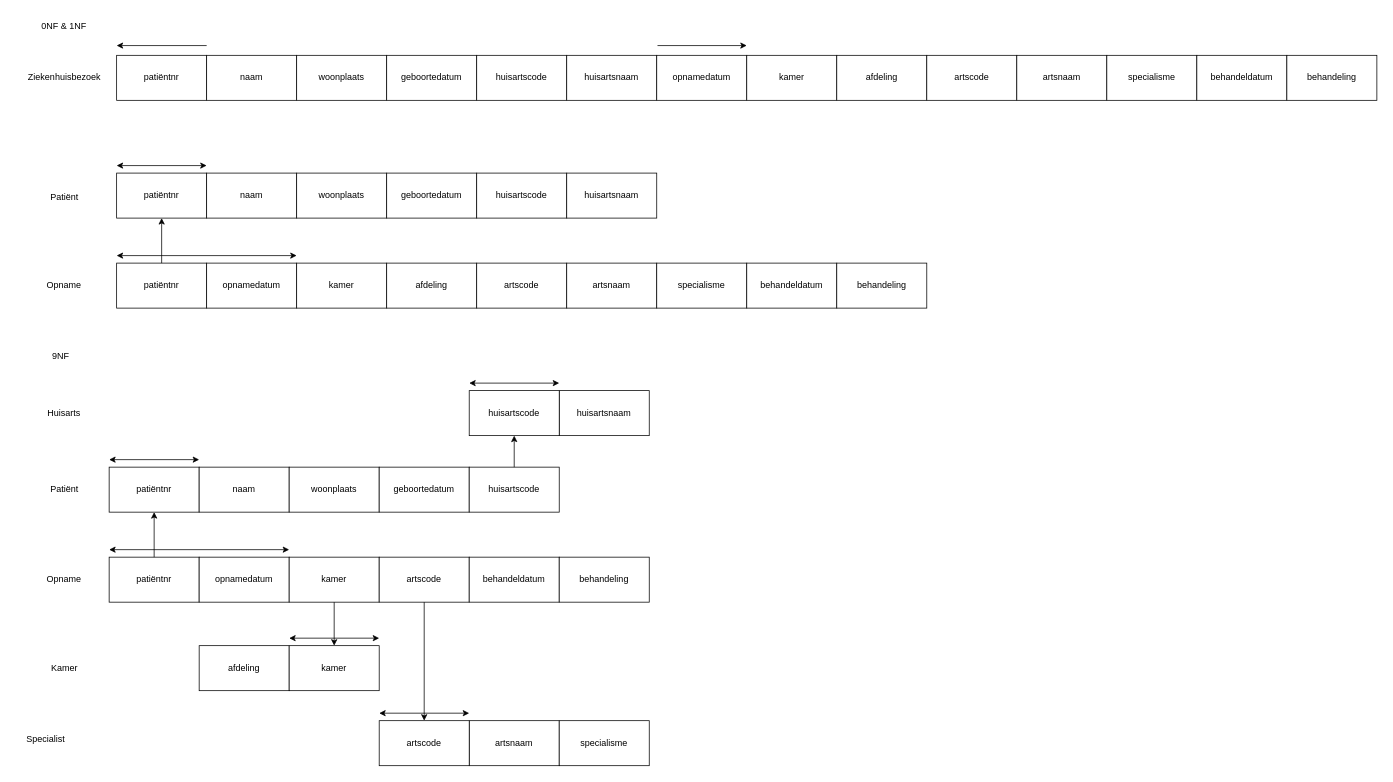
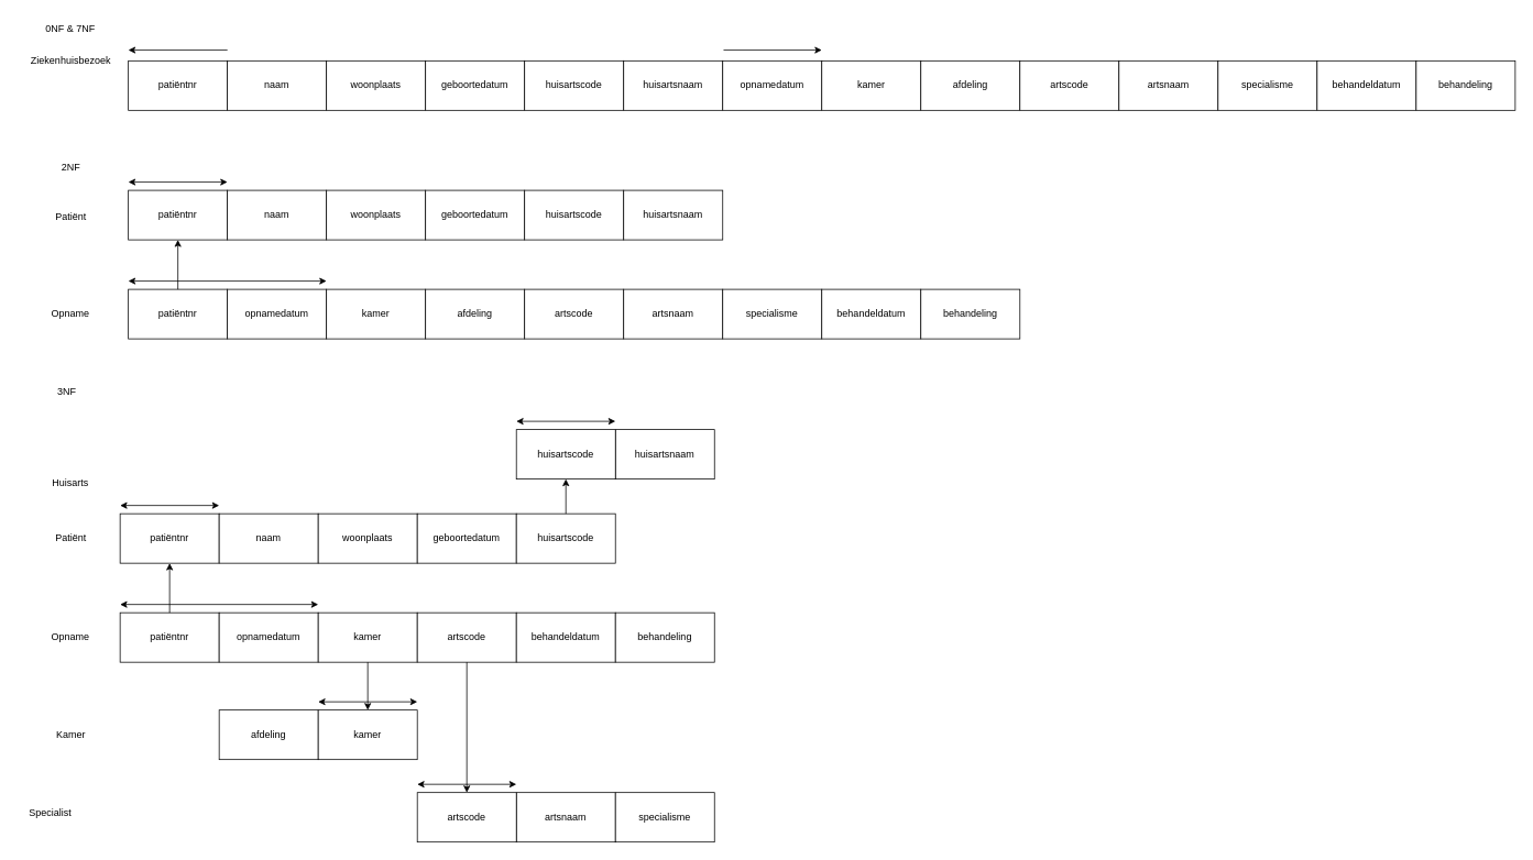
  <mxCell id="0" />
  <mxCell id="1" parent="0" />
- <mxCell id="2" value="&lt;div&gt;0NF &amp;amp; 1NF&lt;/div&gt;" style="text;html=1;align=center;verticalAlign=middle;whiteSpace=wrap;rounded=0;" vertex="1" parent="1"><mxGeometry x="20" y="20" width="130" height="30" as="geometry" /></mxCell>
+ <mxCell id="2" value="&lt;div&gt;0NF &amp;amp; 7NF&lt;/div&gt;" style="text;html=1;align=center;verticalAlign=middle;whiteSpace=wrap;rounded=0;" vertex="1" parent="1"><mxGeometry x="20" y="20" width="130" height="30" as="geometry" /></mxCell>
  <mxCell id="3" value="patiëntnr" style="rounded=0;whiteSpace=wrap;html=1;" vertex="1" parent="1"><mxGeometry x="155" y="73" width="120" height="60" as="geometry" /></mxCell>
- <mxCell id="4" value="&lt;div&gt;Ziekenhuisbezoek&lt;/div&gt;" style="text;html=1;align=center;verticalAlign=middle;resizable=0;points=[];autosize=1;strokeColor=none;fillColor=none;" vertex="1" parent="1"><mxGeometry x="25" y="88" width="120" height="30" as="geometry" /></mxCell>
+ <mxCell id="4" value="&lt;div&gt;Ziekenhuisbezoek&lt;/div&gt;" style="text;html=1;align=center;verticalAlign=middle;resizable=0;points=[];autosize=1;strokeColor=none;fillColor=none;" vertex="1" parent="1"><mxGeometry x="25" y="58" width="120" height="30" as="geometry" /></mxCell>
  <mxCell id="5" value="naam" style="rounded=0;whiteSpace=wrap;html=1;" vertex="1" parent="1"><mxGeometry x="275" y="73" width="120" height="60" as="geometry" /></mxCell>
  <mxCell id="6" value="woonplaats" style="rounded=0;whiteSpace=wrap;html=1;" vertex="1" parent="1"><mxGeometry x="395" y="73" width="120" height="60" as="geometry" /></mxCell>
  <mxCell id="7" value="geboortedatum" style="rounded=0;whiteSpace=wrap;html=1;" vertex="1" parent="1"><mxGeometry x="515" y="73" width="120" height="60" as="geometry" /></mxCell>
  <mxCell id="8" value="huisartscode" style="rounded=0;whiteSpace=wrap;html=1;" vertex="1" parent="1"><mxGeometry x="635" y="73" width="120" height="60" as="geometry" /></mxCell>
  <mxCell id="9" value="huisartsnaam" style="whiteSpace=wrap;html=1;" vertex="1" parent="1"><mxGeometry x="755" y="73" width="120" height="60" as="geometry" /></mxCell>
  <mxCell id="10" value="opnamedatum" style="whiteSpace=wrap;html=1;" vertex="1" parent="1"><mxGeometry x="875" y="73" width="120" height="60" as="geometry" /></mxCell>
  <mxCell id="11" value="kamer" style="whiteSpace=wrap;html=1;" vertex="1" parent="1"><mxGeometry x="995" y="73" width="120" height="60" as="geometry" /></mxCell>
  <mxCell id="12" value="afdeling" style="whiteSpace=wrap;html=1;" vertex="1" parent="1"><mxGeometry x="1115" y="73" width="120" height="60" as="geometry" /></mxCell>
  <mxCell id="13" value="artscode" style="whiteSpace=wrap;html=1;" vertex="1" parent="1"><mxGeometry x="1235" y="73" width="120" height="60" as="geometry" /></mxCell>
  <mxCell id="14" value="artsnaam" style="whiteSpace=wrap;html=1;" vertex="1" parent="1"><mxGeometry x="1355" y="73" width="120" height="60" as="geometry" /></mxCell>
  <mxCell id="15" value="specialisme" style="whiteSpace=wrap;html=1;" vertex="1" parent="1"><mxGeometry x="1475" y="73" width="120" height="60" as="geometry" /></mxCell>
  <mxCell id="16" value="behandeldatum" style="whiteSpace=wrap;html=1;" vertex="1" parent="1"><mxGeometry x="1595" y="73" width="120" height="60" as="geometry" /></mxCell>
  <mxCell id="17" value="behandeling" style="whiteSpace=wrap;html=1;" vertex="1" parent="1"><mxGeometry x="1715" y="73" width="120" height="60" as="geometry" /></mxCell>
  <mxCell id="18" value="" style="endArrow=classic;html=1;rounded=0;" edge="1" parent="1"><mxGeometry width="50" height="50" relative="1" as="geometry"><mxPoint x="275" y="60" as="sourcePoint" /><mxPoint x="155" y="60" as="targetPoint" /></mxGeometry></mxCell>
  <mxCell id="19" value="" style="endArrow=classic;html=1;rounded=0;" edge="1" parent="1"><mxGeometry width="50" height="50" relative="1" as="geometry"><mxPoint x="876" y="60" as="sourcePoint" /><mxPoint x="995" y="60" as="targetPoint" /></mxGeometry></mxCell>
  <mxCell id="20" value="patiëntnr" style="rounded=0;whiteSpace=wrap;html=1;" vertex="1" parent="1"><mxGeometry x="155" y="230" width="120" height="60" as="geometry" /></mxCell>
  <mxCell id="21" value="naam" style="rounded=0;whiteSpace=wrap;html=1;" vertex="1" parent="1"><mxGeometry x="275" y="230" width="120" height="60" as="geometry" /></mxCell>
  <mxCell id="22" value="woonplaats" style="rounded=0;whiteSpace=wrap;html=1;" vertex="1" parent="1"><mxGeometry x="395" y="230" width="120" height="60" as="geometry" /></mxCell>
  <mxCell id="23" value="geboortedatum" style="rounded=0;whiteSpace=wrap;html=1;" vertex="1" parent="1"><mxGeometry x="515" y="230" width="120" height="60" as="geometry" /></mxCell>
  <mxCell id="24" value="huisartscode" style="rounded=0;whiteSpace=wrap;html=1;" vertex="1" parent="1"><mxGeometry x="635" y="230" width="120" height="60" as="geometry" /></mxCell>
  <mxCell id="25" value="huisartsnaam" style="whiteSpace=wrap;html=1;" vertex="1" parent="1"><mxGeometry x="755" y="230" width="120" height="60" as="geometry" /></mxCell>
+ <mxCell id="26" value="&lt;div&gt;2NF&lt;/div&gt;" style="text;html=1;align=center;verticalAlign=middle;resizable=0;points=[];autosize=1;strokeColor=none;fillColor=none;" vertex="1" parent="1"><mxGeometry x="60" y="188" width="50" height="30" as="geometry" /></mxCell>
  <mxCell id="27" value="Patiënt" style="text;html=1;align=center;verticalAlign=middle;resizable=0;points=[];autosize=1;strokeColor=none;fillColor=none;" vertex="1" parent="1"><mxGeometry x="55" y="248" width="60" height="30" as="geometry" /></mxCell>
  <mxCell id="28" value="patiëntnr" style="rounded=0;whiteSpace=wrap;html=1;" vertex="1" parent="1"><mxGeometry x="155" y="350" width="120" height="60" as="geometry" /></mxCell>
  <mxCell id="29" value="opnamedatum" style="whiteSpace=wrap;html=1;" vertex="1" parent="1"><mxGeometry x="275" y="350" width="120" height="60" as="geometry" /></mxCell>
  <mxCell id="30" value="kamer" style="whiteSpace=wrap;html=1;" vertex="1" parent="1"><mxGeometry x="395" y="350" width="120" height="60" as="geometry" /></mxCell>
  <mxCell id="31" value="afdeling" style="whiteSpace=wrap;html=1;" vertex="1" parent="1"><mxGeometry x="515" y="350" width="120" height="60" as="geometry" /></mxCell>
  <mxCell id="32" value="artscode" style="whiteSpace=wrap;html=1;" vertex="1" parent="1"><mxGeometry x="635" y="350" width="120" height="60" as="geometry" /></mxCell>
  <mxCell id="33" value="artsnaam" style="whiteSpace=wrap;html=1;" vertex="1" parent="1"><mxGeometry x="755" y="350" width="120" height="60" as="geometry" /></mxCell>
  <mxCell id="34" value="specialisme" style="whiteSpace=wrap;html=1;" vertex="1" parent="1"><mxGeometry x="875" y="350" width="120" height="60" as="geometry" /></mxCell>
  <mxCell id="35" value="behandeldatum" style="whiteSpace=wrap;html=1;" vertex="1" parent="1"><mxGeometry x="995" y="350" width="120" height="60" as="geometry" /></mxCell>
  <mxCell id="36" value="behandeling" style="whiteSpace=wrap;html=1;" vertex="1" parent="1"><mxGeometry x="1115" y="350" width="120" height="60" as="geometry" /></mxCell>
  <mxCell id="37" value="" style="endArrow=classic;startArrow=classic;html=1;rounded=0;" edge="1" parent="1"><mxGeometry width="50" height="50" relative="1" as="geometry"><mxPoint x="155" y="220" as="sourcePoint" /><mxPoint x="275" y="220" as="targetPoint" /></mxGeometry></mxCell>
  <mxCell id="38" value="" style="endArrow=classic;startArrow=classic;html=1;rounded=0;" edge="1" parent="1"><mxGeometry width="50" height="50" relative="1" as="geometry"><mxPoint x="155" y="340" as="sourcePoint" /><mxPoint x="395" y="340" as="targetPoint" /></mxGeometry></mxCell>
  <mxCell id="39" value="" style="endArrow=classic;html=1;rounded=0;exitX=0.5;exitY=0;exitDx=0;exitDy=0;entryX=0.5;entryY=1;entryDx=0;entryDy=0;" edge="1" parent="1" source="28" target="20"><mxGeometry width="50" height="50" relative="1" as="geometry"><mxPoint x="495" y="300" as="sourcePoint" /><mxPoint x="545" y="250" as="targetPoint" /></mxGeometry></mxCell>
  <mxCell id="40" value="Opname" style="text;html=1;align=center;verticalAlign=middle;whiteSpace=wrap;rounded=0;" vertex="1" parent="1"><mxGeometry x="55" y="365" width="60" height="30" as="geometry" /></mxCell>
  <mxCell id="41" value="patiëntnr" style="rounded=0;whiteSpace=wrap;html=1;" vertex="1" parent="1"><mxGeometry x="145" y="622" width="120" height="60" as="geometry" /></mxCell>
  <mxCell id="42" value="naam" style="rounded=0;whiteSpace=wrap;html=1;" vertex="1" parent="1"><mxGeometry x="265" y="622" width="120" height="60" as="geometry" /></mxCell>
  <mxCell id="43" value="woonplaats" style="rounded=0;whiteSpace=wrap;html=1;" vertex="1" parent="1"><mxGeometry x="385" y="622" width="120" height="60" as="geometry" /></mxCell>
  <mxCell id="44" value="geboortedatum" style="rounded=0;whiteSpace=wrap;html=1;" vertex="1" parent="1"><mxGeometry x="505" y="622" width="120" height="60" as="geometry" /></mxCell>
  <mxCell id="45" value="huisartscode" style="rounded=0;whiteSpace=wrap;html=1;" vertex="1" parent="1"><mxGeometry x="625" y="622" width="120" height="60" as="geometry" /></mxCell>
  <mxCell id="46" value="huisartsnaam" style="whiteSpace=wrap;html=1;" vertex="1" parent="1"><mxGeometry x="745" y="520" width="120" height="60" as="geometry" /></mxCell>
- <mxCell id="47" value="&lt;div&gt;9NF&lt;/div&gt;" style="text;html=1;align=center;verticalAlign=middle;resizable=0;points=[];autosize=1;strokeColor=none;fillColor=none;" vertex="1" parent="1"><mxGeometry x="55" y="460" width="50" height="30" as="geometry" /></mxCell>
+ <mxCell id="47" value="&lt;div&gt;3NF&lt;/div&gt;" style="text;html=1;align=center;verticalAlign=middle;resizable=0;points=[];autosize=1;strokeColor=none;fillColor=none;" vertex="1" parent="1"><mxGeometry x="55" y="460" width="50" height="30" as="geometry" /></mxCell>
  <mxCell id="48" value="Patiënt" style="text;html=1;align=center;verticalAlign=middle;resizable=0;points=[];autosize=1;strokeColor=none;fillColor=none;" vertex="1" parent="1"><mxGeometry x="55" y="637" width="60" height="30" as="geometry" /></mxCell>
  <mxCell id="49" value="patiëntnr" style="rounded=0;whiteSpace=wrap;html=1;" vertex="1" parent="1"><mxGeometry x="145" y="742" width="120" height="60" as="geometry" /></mxCell>
  <mxCell id="50" value="opnamedatum" style="whiteSpace=wrap;html=1;" vertex="1" parent="1"><mxGeometry x="265" y="742" width="120" height="60" as="geometry" /></mxCell>
  <mxCell id="51" value="kamer" style="whiteSpace=wrap;html=1;" vertex="1" parent="1"><mxGeometry x="385" y="742" width="120" height="60" as="geometry" /></mxCell>
  <mxCell id="52" value="afdeling" style="whiteSpace=wrap;html=1;" vertex="1" parent="1"><mxGeometry x="265" y="860" width="120" height="60" as="geometry" /></mxCell>
  <mxCell id="53" value="artscode" style="whiteSpace=wrap;html=1;" vertex="1" parent="1"><mxGeometry x="505" y="742" width="120" height="60" as="geometry" /></mxCell>
  <mxCell id="54" value="artsnaam" style="whiteSpace=wrap;html=1;" vertex="1" parent="1"><mxGeometry x="625" y="960" width="120" height="60" as="geometry" /></mxCell>
  <mxCell id="55" value="specialisme" style="whiteSpace=wrap;html=1;" vertex="1" parent="1"><mxGeometry x="745" y="960" width="120" height="60" as="geometry" /></mxCell>
  <mxCell id="56" value="behandeldatum" style="whiteSpace=wrap;html=1;" vertex="1" parent="1"><mxGeometry x="625" y="742" width="120" height="60" as="geometry" /></mxCell>
  <mxCell id="57" value="behandeling" style="whiteSpace=wrap;html=1;" vertex="1" parent="1"><mxGeometry x="745" y="742" width="120" height="60" as="geometry" /></mxCell>
  <mxCell id="58" value="" style="endArrow=classic;startArrow=classic;html=1;rounded=0;" edge="1" parent="1"><mxGeometry width="50" height="50" relative="1" as="geometry"><mxPoint x="145" y="612" as="sourcePoint" /><mxPoint x="265" y="612" as="targetPoint" /></mxGeometry></mxCell>
  <mxCell id="59" value="" style="endArrow=classic;startArrow=classic;html=1;rounded=0;" edge="1" parent="1"><mxGeometry width="50" height="50" relative="1" as="geometry"><mxPoint x="145" y="732" as="sourcePoint" /><mxPoint x="385" y="732" as="targetPoint" /></mxGeometry></mxCell>
  <mxCell id="60" value="" style="endArrow=classic;html=1;rounded=0;exitX=0.5;exitY=0;exitDx=0;exitDy=0;entryX=0.5;entryY=1;entryDx=0;entryDy=0;" edge="1" parent="1" source="49" target="41"><mxGeometry width="50" height="50" relative="1" as="geometry"><mxPoint x="485" y="692" as="sourcePoint" /><mxPoint x="535" y="642" as="targetPoint" /></mxGeometry></mxCell>
  <mxCell id="61" value="Opname" style="text;html=1;align=center;verticalAlign=middle;whiteSpace=wrap;rounded=0;" vertex="1" parent="1"><mxGeometry x="55" y="757" width="60" height="30" as="geometry" /></mxCell>
  <mxCell id="62" value="huisartscode" style="rounded=0;whiteSpace=wrap;html=1;" vertex="1" parent="1"><mxGeometry x="625" y="520" width="120" height="60" as="geometry" /></mxCell>
  <mxCell id="63" value="" style="endArrow=classic;startArrow=classic;html=1;rounded=0;" edge="1" parent="1"><mxGeometry width="50" height="50" relative="1" as="geometry"><mxPoint x="625" y="510" as="sourcePoint" /><mxPoint x="745" y="510" as="targetPoint" /></mxGeometry></mxCell>
  <mxCell id="64" value="" style="endArrow=classic;html=1;rounded=0;exitX=0.5;exitY=0;exitDx=0;exitDy=0;entryX=0.5;entryY=1;entryDx=0;entryDy=0;" edge="1" parent="1" source="45" target="62"><mxGeometry width="50" height="50" relative="1" as="geometry"><mxPoint x="325" y="540" as="sourcePoint" /><mxPoint x="375" y="490" as="targetPoint" /></mxGeometry></mxCell>
  <mxCell id="65" value="kamer" style="whiteSpace=wrap;html=1;" vertex="1" parent="1"><mxGeometry x="385" y="860" width="120" height="60" as="geometry" /></mxCell>
  <mxCell id="66" value="artscode" style="whiteSpace=wrap;html=1;" vertex="1" parent="1"><mxGeometry x="505" y="960" width="120" height="60" as="geometry" /></mxCell>
  <mxCell id="67" value="" style="endArrow=classic;startArrow=classic;html=1;rounded=0;" edge="1" parent="1"><mxGeometry width="50" height="50" relative="1" as="geometry"><mxPoint x="385" y="850" as="sourcePoint" /><mxPoint x="505" y="850" as="targetPoint" /></mxGeometry></mxCell>
  <mxCell id="68" value="" style="endArrow=classic;startArrow=classic;html=1;rounded=0;" edge="1" parent="1"><mxGeometry width="50" height="50" relative="1" as="geometry"><mxPoint x="505" y="950" as="sourcePoint" /><mxPoint x="625" y="950" as="targetPoint" /></mxGeometry></mxCell>
  <mxCell id="69" value="" style="endArrow=classic;html=1;rounded=0;exitX=0.5;exitY=1;exitDx=0;exitDy=0;entryX=0.5;entryY=0;entryDx=0;entryDy=0;" edge="1" parent="1" source="51" target="65"><mxGeometry width="50" height="50" relative="1" as="geometry"><mxPoint x="415" y="800" as="sourcePoint" /><mxPoint x="465" y="750" as="targetPoint" /></mxGeometry></mxCell>
  <mxCell id="70" value="" style="endArrow=classic;html=1;rounded=0;exitX=0.5;exitY=1;exitDx=0;exitDy=0;entryX=0.5;entryY=0;entryDx=0;entryDy=0;" edge="1" parent="1" source="53" target="66"><mxGeometry width="50" height="50" relative="1" as="geometry"><mxPoint x="415" y="800" as="sourcePoint" /><mxPoint x="465" y="750" as="targetPoint" /></mxGeometry></mxCell>
- <mxCell id="71" value="Huisarts" style="text;html=1;align=center;verticalAlign=middle;whiteSpace=wrap;rounded=0;" vertex="1" parent="1"><mxGeometry x="55" y="535" width="60" height="30" as="geometry" /></mxCell>
+ <mxCell id="71" value="Huisarts" style="text;html=1;align=center;verticalAlign=middle;whiteSpace=wrap;rounded=0;" vertex="1" parent="1"><mxGeometry x="55" y="570" width="60" height="30" as="geometry" /></mxCell>
  <mxCell id="72" value="Kamer" style="text;html=1;align=center;verticalAlign=middle;resizable=0;points=[];autosize=1;strokeColor=none;fillColor=none;" vertex="1" parent="1"><mxGeometry x="55" y="875" width="60" height="30" as="geometry" /></mxCell>
  <mxCell id="73" value="&lt;div&gt;Specialist&lt;/div&gt;" style="text;html=1;align=center;verticalAlign=middle;resizable=0;points=[];autosize=1;strokeColor=none;fillColor=none;" vertex="1" parent="1"><mxGeometry x="25" y="970" width="70" height="30" as="geometry" /></mxCell>
